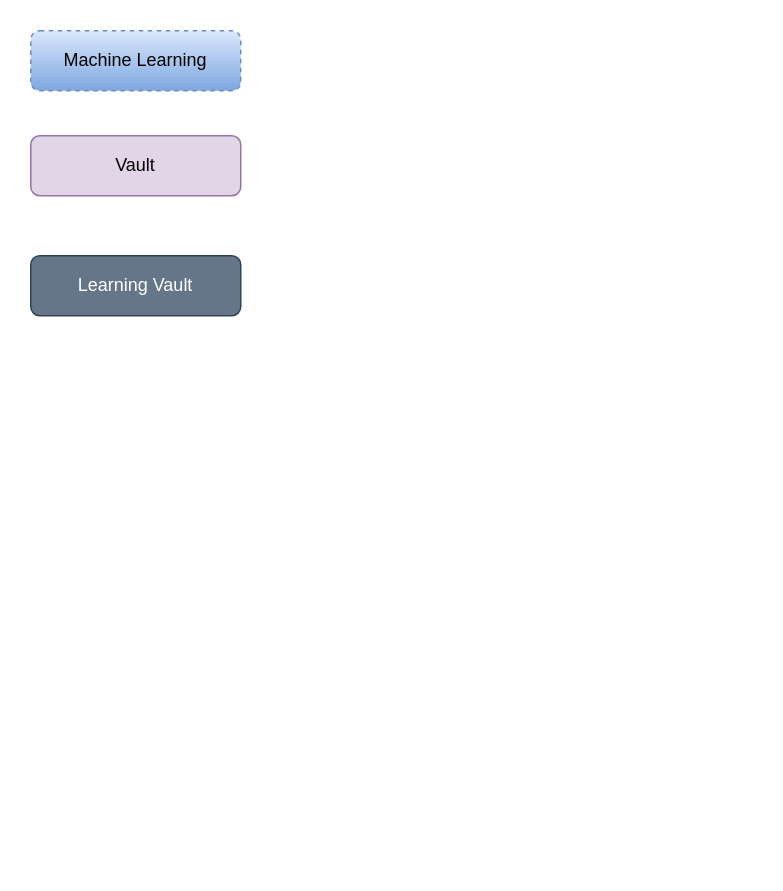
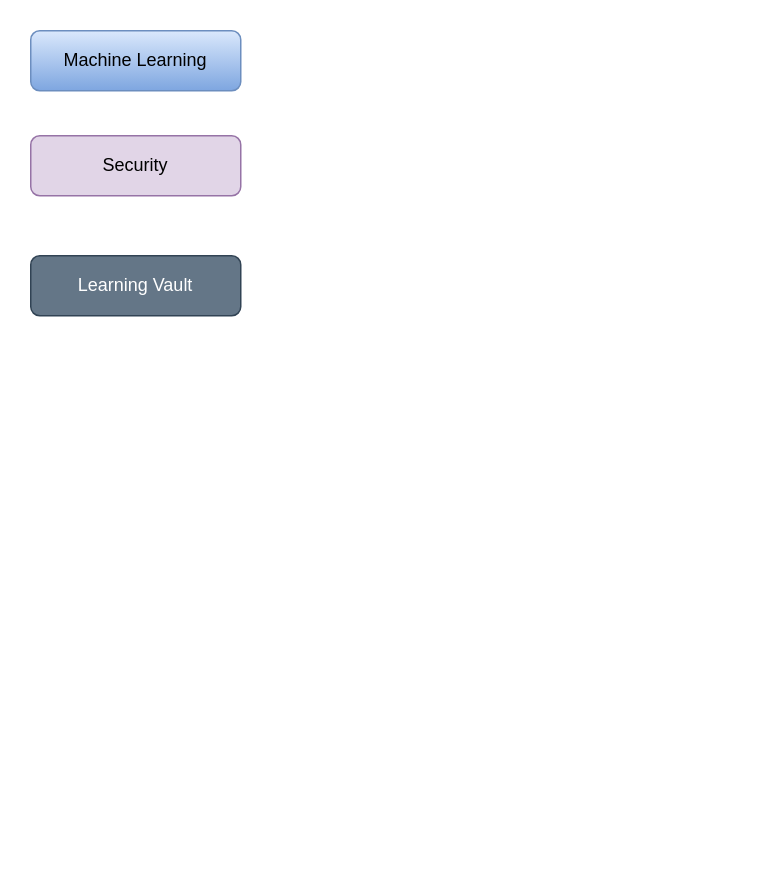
  <mxCell id="0" />
  <mxCell id="1" parent="0" />
  <mxCell id="2" style="edgeStyle=elbowEdgeStyle;html=1;labelBackgroundColor=none;startFill=0;startSize=8;endArrow=open;endFill=0;endSize=16;fontFamily=Verdana;fontSize=12;elbow=vertical;dashed=1;" parent="1" edge="1"><mxGeometry relative="1" as="geometry"><mxPoint x="310" y="572" as="sourcePoint" /></mxGeometry></mxCell>
  <mxCell id="3" style="edgeStyle=elbowEdgeStyle;html=1;labelBackgroundColor=none;startFill=0;startSize=8;endArrow=diamondThin;endFill=0;endSize=16;fontFamily=Verdana;fontSize=12;elbow=vertical;" parent="1" edge="1"><mxGeometry relative="1" as="geometry"><mxPoint x="500" y="557" as="sourcePoint" /></mxGeometry></mxCell>
- <mxCell id="4" value="Machine Learning" style="rounded=1;whiteSpace=wrap;html=1;fillColor=#dae8fc;strokeColor=#6c8ebf;gradientColor=#7ea6e0;dashed=1;" vertex="1" parent="1"><mxGeometry x="20" y="20" width="140" height="40" as="geometry" /></mxCell>
- <mxCell id="5" value="Vault" style="rounded=1;whiteSpace=wrap;html=1;fillColor=#e1d5e7;strokeColor=#9673a6;" vertex="1" parent="1"><mxGeometry x="20" y="90" width="140" height="40" as="geometry" /></mxCell>
+ <mxCell id="4" value="Machine Learning" style="rounded=1;whiteSpace=wrap;html=1;fillColor=#dae8fc;strokeColor=#6c8ebf;gradientColor=#7ea6e0;" vertex="1" parent="1"><mxGeometry x="20" y="20" width="140" height="40" as="geometry" /></mxCell>
+ <mxCell id="5" value="Security" style="rounded=1;whiteSpace=wrap;html=1;fillColor=#e1d5e7;strokeColor=#9673a6;" vertex="1" parent="1"><mxGeometry x="20" y="90" width="140" height="40" as="geometry" /></mxCell>
  <mxCell id="6" value="Learning Vault" style="rounded=1;whiteSpace=wrap;html=1;fillColor=#647687;strokeColor=#314354;fontColor=#ffffff;" vertex="1" parent="1"><mxGeometry x="20" y="170" width="140" height="40" as="geometry" /></mxCell>
